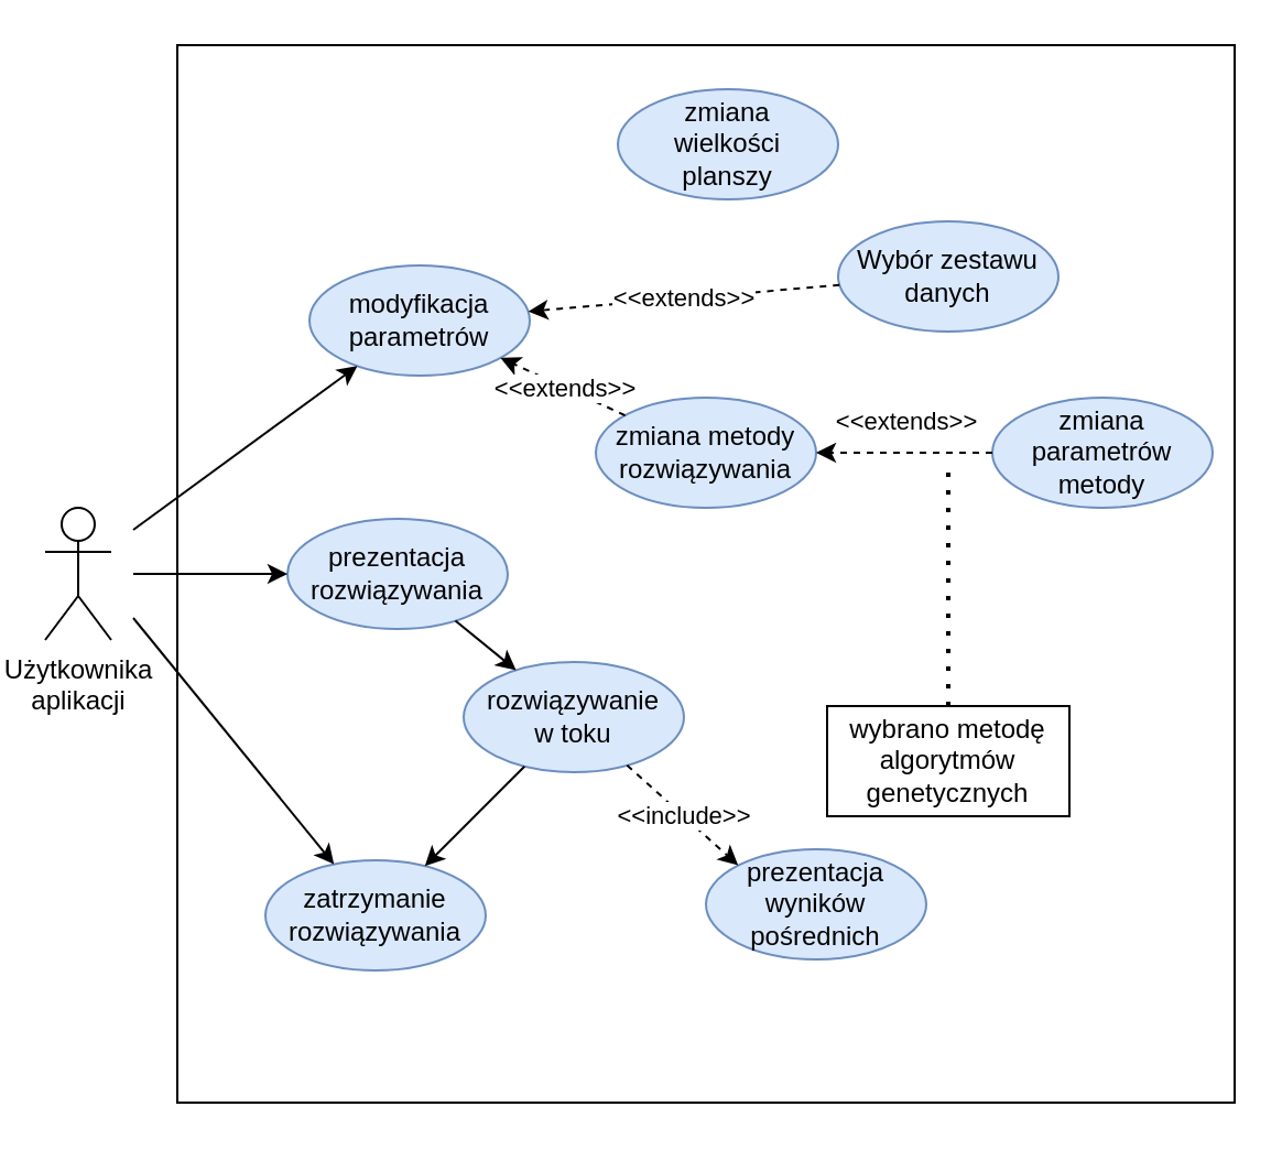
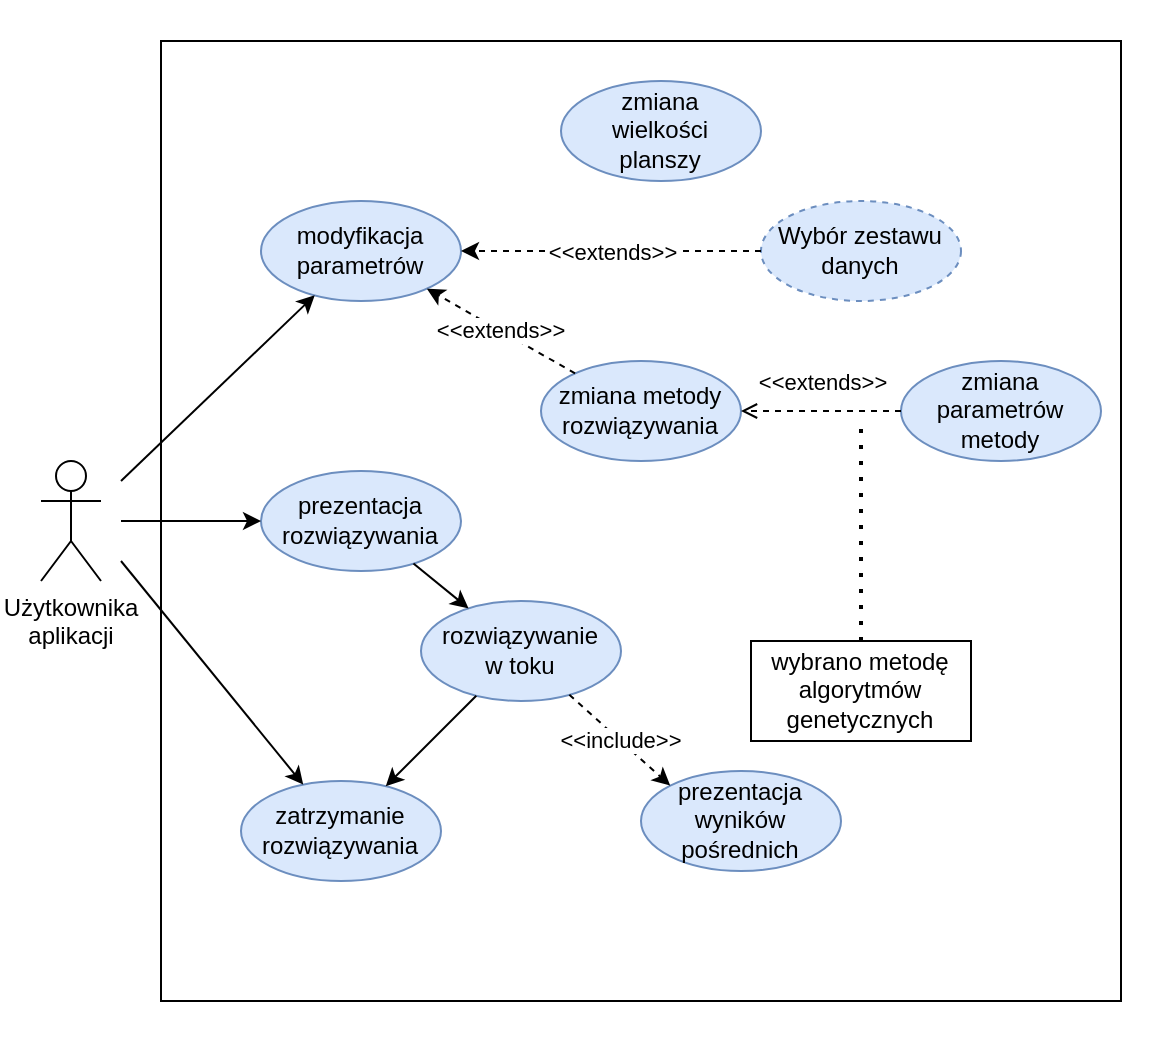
  <mxCell id="0" />
  <mxCell id="1" parent="0" />
  <mxCell id="2" value="" style="whiteSpace=wrap;html=1;aspect=fixed;" vertex="1" parent="1"><mxGeometry x="80" y="20" width="480" height="480" as="geometry" /></mxCell>
  <mxCell id="3" value="Użytkownika&lt;div&gt;aplikacji&lt;/div&gt;" style="shape=umlActor;verticalLabelPosition=bottom;verticalAlign=top;html=1;outlineConnect=0;" vertex="1" parent="1"><mxGeometry x="20" y="230" width="30" height="60" as="geometry" /></mxCell>
  <mxCell id="4" value="zmiana metody&lt;div&gt;rozwiązywania&lt;/div&gt;" style="ellipse;whiteSpace=wrap;html=1;fillColor=#dae8fc;strokeColor=#6c8ebf;" vertex="1" parent="1"><mxGeometry x="270" y="180" width="100" height="50" as="geometry" /></mxCell>
  <mxCell id="5" value="prezentacja&lt;div&gt;rozwiązywania&lt;/div&gt;" style="ellipse;whiteSpace=wrap;html=1;fillColor=#dae8fc;strokeColor=#6c8ebf;" vertex="1" parent="1"><mxGeometry x="130" y="235" width="100" height="50" as="geometry" /></mxCell>
  <mxCell id="6" value="zmiana&lt;div&gt;parametrów metody&lt;/div&gt;" style="ellipse;whiteSpace=wrap;html=1;fillColor=#dae8fc;strokeColor=#6c8ebf;" vertex="1" parent="1"><mxGeometry x="450" y="180" width="100" height="50" as="geometry" /></mxCell>
  <mxCell id="7" value="zmiana&lt;div&gt;wielkości&lt;/div&gt;&lt;div&gt;planszy&lt;/div&gt;" style="ellipse;whiteSpace=wrap;html=1;fillColor=#dae8fc;strokeColor=#6c8ebf;" vertex="1" parent="1"><mxGeometry x="280" y="40" width="100" height="50" as="geometry" /></mxCell>
- <mxCell id="8" value="Wybór zestawu danych" style="ellipse;whiteSpace=wrap;html=1;fillColor=#dae8fc;strokeColor=#6c8ebf;" vertex="1" parent="1"><mxGeometry x="380" y="100" width="100" height="50" as="geometry" /></mxCell>
+ <mxCell id="8" value="Wybór zestawu danych" style="ellipse;whiteSpace=wrap;html=1;fillColor=#dae8fc;strokeColor=#6c8ebf;dashed=1;" vertex="1" parent="1"><mxGeometry x="380" y="100" width="100" height="50" as="geometry" /></mxCell>
  <mxCell id="9" value="zatrzymanie&lt;div&gt;rozwiązywania&lt;/div&gt;" style="ellipse;whiteSpace=wrap;html=1;fillColor=#dae8fc;strokeColor=#6c8ebf;" vertex="1" parent="1"><mxGeometry x="120" y="390" width="100" height="50" as="geometry" /></mxCell>
  <mxCell id="10" value="" style="endArrow=classic;html=1;rounded=0;" edge="1" parent="1" target="5"><mxGeometry width="50" height="50" relative="1" as="geometry"><mxPoint x="60" y="260" as="sourcePoint" /><mxPoint x="350" y="220" as="targetPoint" /></mxGeometry></mxCell>
  <mxCell id="11" value="" style="endArrow=classic;html=1;rounded=0;" edge="1" parent="1" target="9"><mxGeometry width="50" height="50" relative="1" as="geometry"><mxPoint x="60" y="280" as="sourcePoint" /><mxPoint x="350" y="220" as="targetPoint" /></mxGeometry></mxCell>
- <mxCell id="12" value="modyfikacja&lt;div&gt;parametrów&lt;/div&gt;" style="ellipse;whiteSpace=wrap;html=1;fillColor=#dae8fc;strokeColor=#6c8ebf;" vertex="1" parent="1"><mxGeometry x="140" y="120" width="100" height="50" as="geometry" /></mxCell>
+ <mxCell id="12" value="modyfikacja&lt;div&gt;parametrów&lt;/div&gt;" style="ellipse;whiteSpace=wrap;html=1;fillColor=#dae8fc;strokeColor=#6c8ebf;" vertex="1" parent="1"><mxGeometry x="130" y="100" width="100" height="50" as="geometry" /></mxCell>
  <mxCell id="13" value="" style="endArrow=classic;html=1;rounded=0;" edge="1" parent="1" target="12"><mxGeometry width="50" height="50" relative="1" as="geometry"><mxPoint x="60" y="240" as="sourcePoint" /><mxPoint x="350" y="220" as="targetPoint" /></mxGeometry></mxCell>
  <mxCell id="14" value="" style="endArrow=classic;html=1;rounded=0;dashed=1;" edge="1" parent="1" source="4" target="12"><mxGeometry relative="1" as="geometry"><mxPoint x="301" y="91" as="sourcePoint" /><mxPoint x="229" y="119" as="targetPoint" /></mxGeometry></mxCell>
  <mxCell id="15" value="&amp;lt;&amp;lt;extends&amp;gt;&amp;gt;" style="edgeLabel;resizable=0;html=1;;align=center;verticalAlign=middle;" connectable="0" vertex="1" parent="14"><mxGeometry relative="1" as="geometry" /></mxCell>
  <mxCell id="16" value="" style="endArrow=classic;html=1;rounded=0;dashed=1;" edge="1" parent="1" source="8" target="12"><mxGeometry relative="1" as="geometry"><mxPoint x="351" y="182" as="sourcePoint" /><mxPoint x="233" y="148" as="targetPoint" /></mxGeometry></mxCell>
  <mxCell id="17" value="&amp;lt;&amp;lt;extends&amp;gt;&amp;gt;" style="edgeLabel;resizable=0;html=1;;align=center;verticalAlign=middle;" connectable="0" vertex="1" parent="16"><mxGeometry relative="1" as="geometry" /></mxCell>
- <mxCell id="18" value="" style="endArrow=classic;html=1;rounded=0;dashed=1;" edge="1" parent="1" source="6" target="4"><mxGeometry relative="1" as="geometry"><mxPoint x="297" y="196" as="sourcePoint" /><mxPoint x="223" y="154" as="targetPoint" /></mxGeometry></mxCell>
+ <mxCell id="18" value="" style="endArrow=open;html=1;rounded=0;dashed=1;" edge="1" parent="1" source="6" target="4"><mxGeometry relative="1" as="geometry"><mxPoint x="297" y="196" as="sourcePoint" /><mxPoint x="223" y="154" as="targetPoint" /></mxGeometry></mxCell>
  <mxCell id="19" value="&amp;lt;&amp;lt;extends&amp;gt;&amp;gt;" style="edgeLabel;resizable=0;html=1;;align=center;verticalAlign=middle;" connectable="0" vertex="1" parent="18"><mxGeometry relative="1" as="geometry"><mxPoint y="-15" as="offset" /></mxGeometry></mxCell>
  <mxCell id="20" value="wybrano metodę&lt;div&gt;algorytmów genetycznych&lt;/div&gt;" style="html=1;whiteSpace=wrap;" vertex="1" parent="1"><mxGeometry x="375" y="320" width="110" height="50" as="geometry" /></mxCell>
  <mxCell id="21" value="" style="endArrow=none;dashed=1;html=1;dashPattern=1 3;strokeWidth=2;rounded=0;" edge="1" parent="1" source="20"><mxGeometry width="50" height="50" relative="1" as="geometry"><mxPoint x="300" y="270" as="sourcePoint" /><mxPoint x="430" y="210" as="targetPoint" /></mxGeometry></mxCell>
  <mxCell id="22" value="&lt;div&gt;rozwiązywanie&lt;/div&gt;&lt;div&gt;w toku&lt;/div&gt;" style="ellipse;whiteSpace=wrap;html=1;fillColor=#dae8fc;strokeColor=#6c8ebf;" vertex="1" parent="1"><mxGeometry x="210" y="300" width="100" height="50" as="geometry" /></mxCell>
  <mxCell id="23" value="" style="endArrow=classic;html=1;rounded=0;" edge="1" parent="1" source="5" target="22"><mxGeometry width="50" height="50" relative="1" as="geometry"><mxPoint x="300" y="270" as="sourcePoint" /><mxPoint x="350" y="220" as="targetPoint" /></mxGeometry></mxCell>
  <mxCell id="24" value="" style="endArrow=classic;html=1;rounded=0;" edge="1" parent="1" source="22" target="9"><mxGeometry width="50" height="50" relative="1" as="geometry"><mxPoint x="300" y="270" as="sourcePoint" /><mxPoint x="350" y="220" as="targetPoint" /></mxGeometry></mxCell>
  <mxCell id="25" value="&lt;div&gt;prezentacja&lt;/div&gt;&lt;div&gt;wyników&lt;/div&gt;&lt;div&gt;pośrednich&lt;/div&gt;" style="ellipse;whiteSpace=wrap;html=1;fillColor=#dae8fc;strokeColor=#6c8ebf;" vertex="1" parent="1"><mxGeometry x="320" y="385" width="100" height="50" as="geometry" /></mxCell>
  <mxCell id="26" value="" style="endArrow=classic;html=1;rounded=0;dashed=1;entryX=0;entryY=0;entryDx=0;entryDy=0;" edge="1" parent="1" source="22" target="25"><mxGeometry relative="1" as="geometry"><mxPoint x="297" y="196" as="sourcePoint" /><mxPoint x="223" y="154" as="targetPoint" /></mxGeometry></mxCell>
  <mxCell id="27" value="&amp;lt;&amp;lt;include&amp;gt;&amp;gt;" style="edgeLabel;resizable=0;html=1;;align=center;verticalAlign=middle;" connectable="0" vertex="1" parent="26"><mxGeometry relative="1" as="geometry" /></mxCell>
